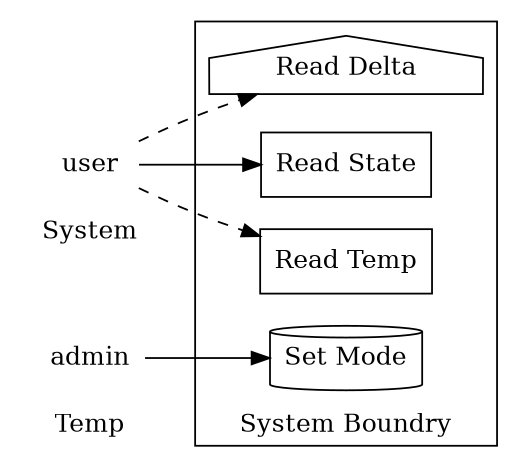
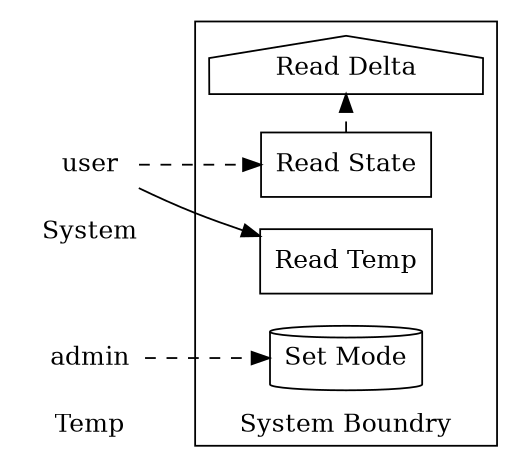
  digraph {
    labelloc=b
    rankdir=LR
    node [shape=plaintext style=solid]
    edge [style=solid]
    user [peripheries=0 style=""]
    admin [peripheries=0 style=""]
    n3 [label="Read State" shape=box]
    n4 [label="Read Temp" shape=box]
    n5 [label="Read Delta" shape=house]
    n6 [label="Set Mode" shape=cylinder]
    subgraph cluster_1 {
      label=System
      peripheries=0
      user
    }
    subgraph cluster_2 {
      label=Temp
      peripheries=0
      admin
    }
    subgraph cluster_3 {
      label="System Boundry"
      subgraph sub_4 {
        label="System Boundry"
        rank=same
        n3
        n4
        n5
        n6
      }
    }
-   user -> n3
-   user -> n4 [style=dashed]
-   user -> n5 [style=dashed]
-   admin -> n6
+   user -> n3 [style=dashed]
+   user -> n4
+   n3 -> n5 [style=dashed]
+   admin -> n6 [style=dashed]
  }
